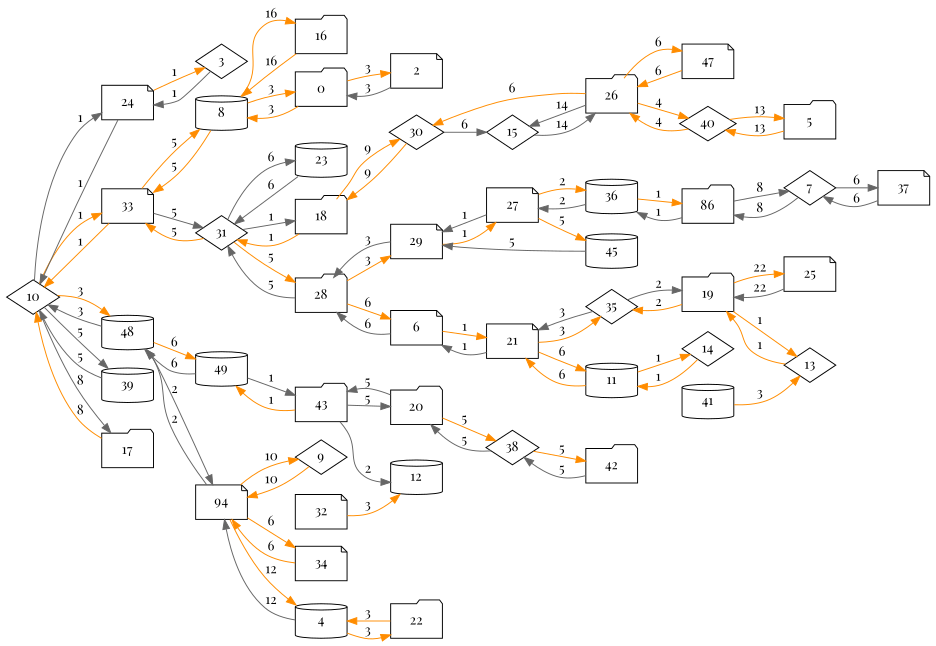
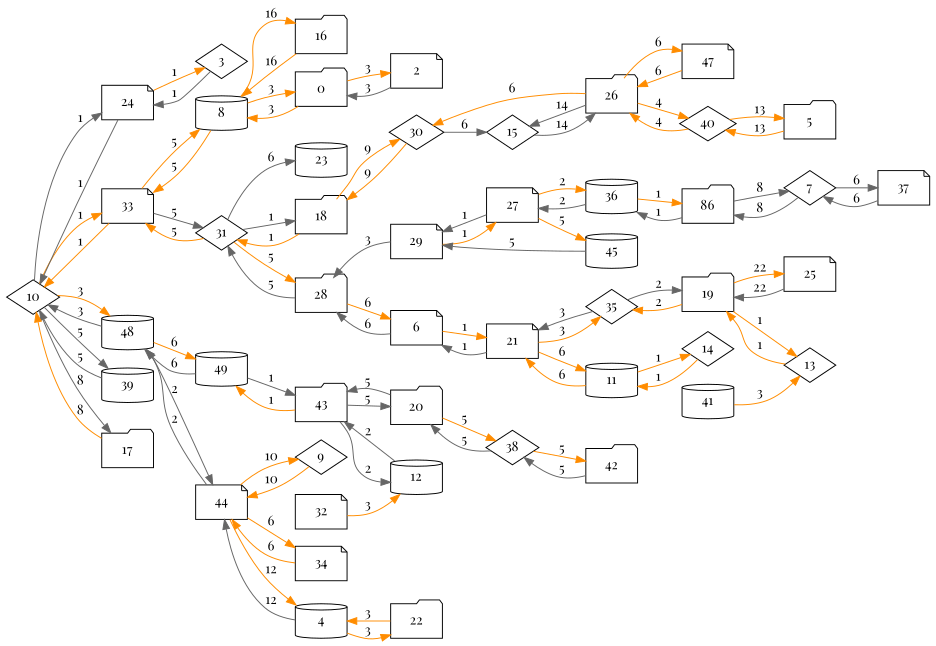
  digraph {
    fontname="Playfair Display"
    rankdir=LR
    node [fontname="Playfair Display" shape=note]
    edge [color=darkorange fontname="Playfair Display"]
    10 [shape=diamond]
    24
    33
    48 [shape=cylinder]
    39 [shape=cylinder]
    17 [shape=folder]
    3 [shape=diamond]
    31 [shape=diamond]
    8 [shape=cylinder]
-   44 [label=94]
+   44
    49 [shape=cylinder]
    18 [shape=folder]
    28 [shape=folder]
    23 [shape=cylinder]
    0 [shape=folder]
    16 [shape=folder]
    34
    9 [shape=diamond]
    4 [shape=cylinder]
    43 [shape=folder]
    22 [shape=folder]
    30 [shape=diamond]
    29
    6
    15 [shape=diamond]
    27
    21
    45 [shape=cylinder]
    36 [shape=cylinder]
    n30 [label=86 shape=folder]
    7 [shape=diamond]
    37
    2
    35 [shape=diamond]
    11 [shape=cylinder]
    19 [shape=folder]
    14 [shape=diamond]
    13 [shape=diamond]
    25
    41 [shape=cylinder]
    12 [shape=cylinder]
    20 [shape=folder]
    38 [shape=diamond]
    32
    42 [shape=folder]
    26 [shape=folder]
    40 [shape=diamond]
    47
    5 [shape=folder]
    10 -> 24 [color=gray40 label=1]
    10 -> 33 [label=1]
    10 -> 48 [label=3]
    10 -> 39 [color=gray40 label=5]
    10 -> 17 [color=gray40 label=8]
    24 -> 10 [color=gray40 label=1]
    24 -> 3 [label=1]
    33 -> 10 [label=1]
    33 -> 31 [color=gray40 label=5]
    33 -> 8 [label=5]
    48 -> 10 [color=gray40 label=3]
    48 -> 44 [color=gray40 label=2]
    48 -> 49 [label=6]
    39 -> 10 [color=gray40 label=5]
    17 -> 10 [label=8]
    3 -> 24 [color=gray40 label=1]
    31 -> 33 [label=5]
    31 -> 18 [color=gray40 label=1]
    31 -> 28 [label=5]
    31 -> 23 [color=gray40 label=6]
    8 -> 33 [label=5]
    8 -> 0 [label=3]
    8 -> 16 [label=16]
    44 -> 48 [color=gray40 label=2]
    44 -> 34 [label=6]
    44 -> 9 [label=10]
    44 -> 4 [label=12]
    49 -> 48 [color=gray40 label=6]
    49 -> 43 [color=gray40 label=1]
    18 -> 31 [label=1]
    18 -> 30 [label=9]
    28 -> 31 [color=gray40 label=5]
-   28 -> 29 [label=3]
    28 -> 6 [label=6]
-   23 -> 31 [color=gray40 label=6]
    0 -> 8 [label=3]
    0 -> 2 [label=3]
    16 -> 8 [label=16]
    34 -> 44 [label=6]
    9 -> 44 [label=10]
    4 -> 44 [color=gray40 label=12]
    4 -> 22 [label=3]
    43 -> 49 [label=1]
    43 -> 12 [color=gray40 label=2]
    43 -> 20 [color=gray40 label=5]
    22 -> 4 [label=3]
    30 -> 18 [label=9]
    30 -> 15 [color=gray40 label=6]
    29 -> 28 [color=gray40 label=3]
    29 -> 27 [label=1]
    6 -> 28 [color=gray40 label=6]
    6 -> 21 [label=1]
    15 -> 26 [color=gray40 label=14]
    27 -> 29 [color=gray40 label=1]
    27 -> 45 [label=5]
    27 -> 36 [label=2]
    21 -> 6 [color=gray40 label=1]
    21 -> 35 [label=3]
    21 -> 11 [label=6]
    45 -> 29 [color=gray40 label=5]
    36 -> 27 [color=gray40 label=2]
    36 -> n30 [label=1]
    n30 -> 36 [color=gray40 label=1]
    n30 -> 7 [color=gray40 label=8]
    7 -> n30 [color=gray40 label=8]
    7 -> 37 [color=gray40 label=6]
    37 -> 7 [color=gray40 label=6]
    2 -> 0 [color=gray40 label=3]
    35 -> 21 [color=gray40 label=3]
    35 -> 19 [color=gray40 label=2]
    11 -> 21 [label=6]
    11 -> 14 [label=1]
    19 -> 35 [label=2]
    19 -> 13 [label=1]
    19 -> 25 [label=22]
    14 -> 11 [label=1]
    13 -> 19 [label=1]
    25 -> 19 [color=gray40 label=22]
    41 -> 13 [label=3]
+   12 -> 43 [color=gray40 label=2]
    20 -> 43 [color=gray40 label=5]
    20 -> 38 [label=5]
    38 -> 20 [color=gray40 label=5]
    38 -> 42 [label=5]
    32 -> 12 [label=3]
    42 -> 38 [color=gray40 label=5]
    26 -> 30 [label=6]
    26 -> 15 [color=gray40 label=14]
    26 -> 40 [label=4]
    26 -> 47 [label=6]
    40 -> 26 [label=4]
    40 -> 5 [label=13]
    47 -> 26 [label=6]
    5 -> 40 [label=13]
  }
